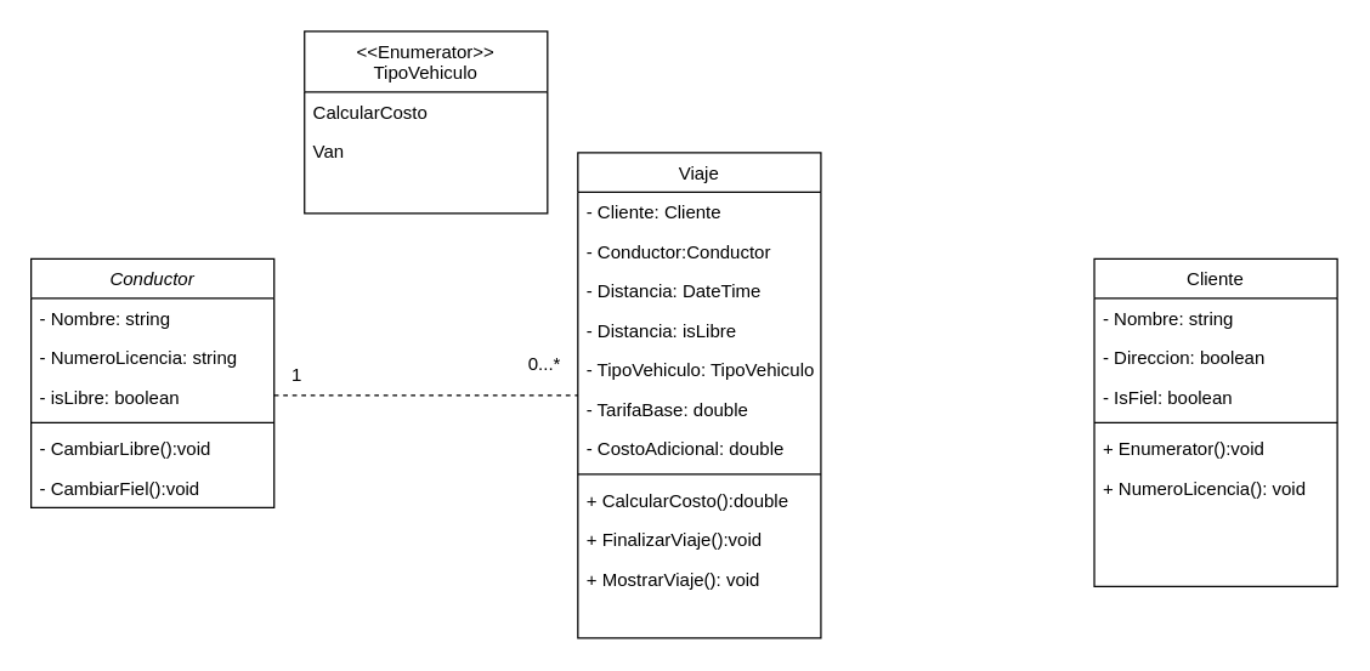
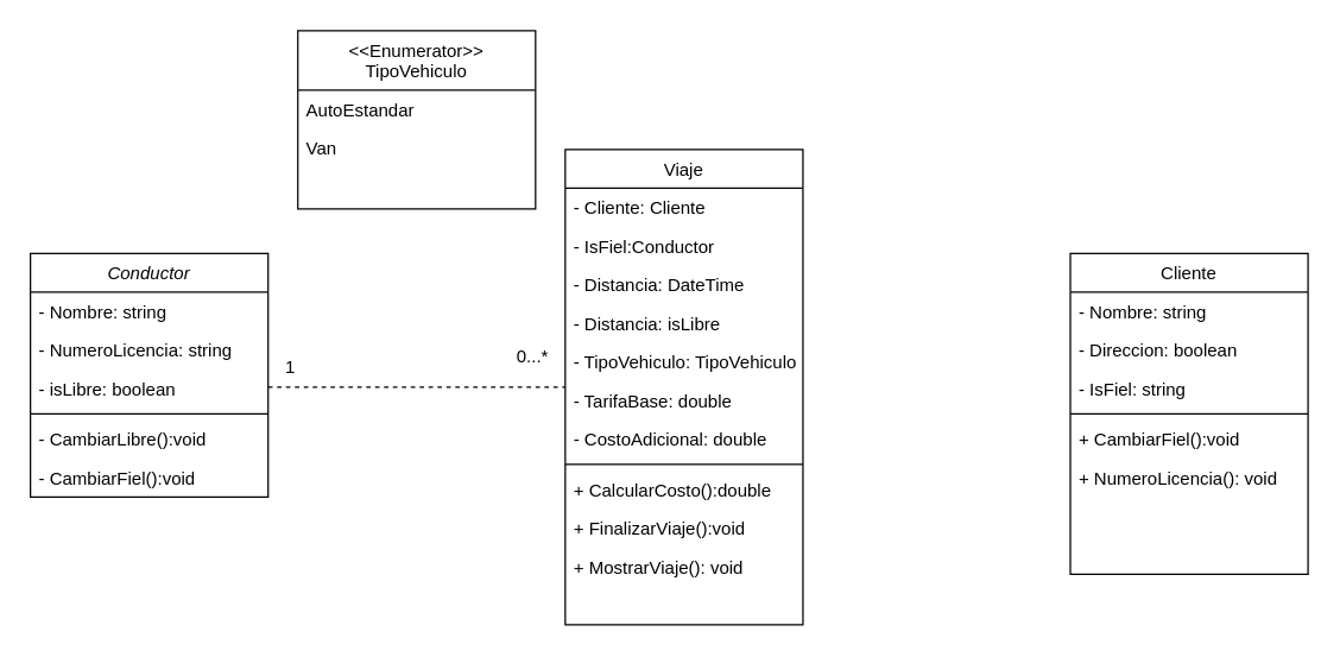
  <mxCell id="0" />
  <mxCell id="1" parent="0" />
  <mxCell id="2" value="&lt;&lt;Enumerator&gt;&gt;&#10;TipoVehiculo" style="swimlane;fontStyle=0;align=center;verticalAlign=top;childLayout=stackLayout;horizontal=1;startSize=40;horizontalStack=0;resizeParent=1;resizeLast=0;collapsible=1;marginBottom=0;rounded=0;shadow=0;strokeWidth=1;" vertex="1" parent="1"><mxGeometry x="200" y="20" width="160" height="120" as="geometry"><mxRectangle x="550" y="140" width="160" height="26" as="alternateBounds" /></mxGeometry></mxCell>
- <mxCell id="3" value="CalcularCosto" style="text;align=left;verticalAlign=top;spacingLeft=4;spacingRight=4;overflow=hidden;rotatable=0;points=[[0,0.5],[1,0.5]];portConstraint=eastwest;" vertex="1" parent="2"><mxGeometry y="40" width="160" height="26" as="geometry" /></mxCell>
+ <mxCell id="3" value="AutoEstandar" style="text;align=left;verticalAlign=top;spacingLeft=4;spacingRight=4;overflow=hidden;rotatable=0;points=[[0,0.5],[1,0.5]];portConstraint=eastwest;" vertex="1" parent="2"><mxGeometry y="40" width="160" height="26" as="geometry" /></mxCell>
  <mxCell id="4" value="Van" style="text;align=left;verticalAlign=top;spacingLeft=4;spacingRight=4;overflow=hidden;rotatable=0;points=[[0,0.5],[1,0.5]];portConstraint=eastwest;" vertex="1" parent="2"><mxGeometry y="66" width="160" height="26" as="geometry" /></mxCell>
  <mxCell id="5" value="Conductor" style="swimlane;fontStyle=2;align=center;verticalAlign=top;childLayout=stackLayout;horizontal=1;startSize=26;horizontalStack=0;resizeParent=1;resizeLast=0;collapsible=1;marginBottom=0;rounded=0;shadow=0;strokeWidth=1;" vertex="1" parent="1"><mxGeometry x="20" width="160" height="164" as="geometry" y="170"><mxRectangle x="230" y="140" width="160" height="26" as="alternateBounds" /></mxGeometry></mxCell>
  <mxCell id="6" value="- Nombre: string" style="text;align=left;verticalAlign=top;spacingLeft=4;spacingRight=4;overflow=hidden;rotatable=0;points=[[0,0.5],[1,0.5]];portConstraint=eastwest;" vertex="1" parent="5"><mxGeometry y="26" width="160" height="26" as="geometry" /></mxCell>
  <mxCell id="7" value="- NumeroLicencia: string" style="text;align=left;verticalAlign=top;spacingLeft=4;spacingRight=4;overflow=hidden;rotatable=0;points=[[0,0.5],[1,0.5]];portConstraint=eastwest;rounded=0;shadow=0;html=0;" vertex="1" parent="5"><mxGeometry y="52" width="160" height="26" as="geometry" /></mxCell>
  <mxCell id="8" value="- isLibre: boolean" style="text;align=left;verticalAlign=top;spacingLeft=4;spacingRight=4;overflow=hidden;rotatable=0;points=[[0,0.5],[1,0.5]];portConstraint=eastwest;rounded=0;shadow=0;html=0;" vertex="1" parent="5"><mxGeometry y="78" width="160" height="26" as="geometry" /></mxCell>
  <mxCell id="9" value="" style="line;html=1;strokeWidth=1;align=left;verticalAlign=middle;spacingTop=-1;spacingLeft=3;spacingRight=3;rotatable=0;labelPosition=right;points=[];portConstraint=eastwest;" vertex="1" parent="5"><mxGeometry y="104" width="160" height="8" as="geometry" /></mxCell>
  <mxCell id="10" value="- CambiarLibre():void" style="text;align=left;verticalAlign=top;spacingLeft=4;spacingRight=4;overflow=hidden;rotatable=0;points=[[0,0.5],[1,0.5]];portConstraint=eastwest;" vertex="1" parent="5"><mxGeometry y="112" width="160" height="26" as="geometry" /></mxCell>
  <mxCell id="11" value="- CambiarFiel():void" style="text;align=left;verticalAlign=top;spacingLeft=4;spacingRight=4;overflow=hidden;rotatable=0;points=[[0,0.5],[1,0.5]];portConstraint=eastwest;" vertex="1" parent="5"><mxGeometry y="138" width="160" height="26" as="geometry" /></mxCell>
  <mxCell id="12" value="Cliente" style="swimlane;fontStyle=0;align=center;verticalAlign=top;childLayout=stackLayout;horizontal=1;startSize=26;horizontalStack=0;resizeParent=1;resizeLast=0;collapsible=1;marginBottom=0;rounded=0;shadow=0;strokeWidth=1;" vertex="1" parent="1"><mxGeometry x="720" width="160" height="216" as="geometry" y="170"><mxRectangle x="550" y="140" width="160" height="26" as="alternateBounds" /></mxGeometry></mxCell>
  <mxCell id="13" value="- Nombre: string" style="text;align=left;verticalAlign=top;spacingLeft=4;spacingRight=4;overflow=hidden;rotatable=0;points=[[0,0.5],[1,0.5]];portConstraint=eastwest;" vertex="1" parent="12"><mxGeometry y="26" width="160" height="26" as="geometry" /></mxCell>
  <mxCell id="14" value="- Direccion: boolean" style="text;align=left;verticalAlign=top;spacingLeft=4;spacingRight=4;overflow=hidden;rotatable=0;points=[[0,0.5],[1,0.5]];portConstraint=eastwest;rounded=0;shadow=0;html=0;" vertex="1" parent="12"><mxGeometry y="52" width="160" height="26" as="geometry" /></mxCell>
- <mxCell id="15" value="- IsFiel: boolean" style="text;align=left;verticalAlign=top;spacingLeft=4;spacingRight=4;overflow=hidden;rotatable=0;points=[[0,0.5],[1,0.5]];portConstraint=eastwest;rounded=0;shadow=0;html=0;" vertex="1" parent="12"><mxGeometry y="78" width="160" height="26" as="geometry" /></mxCell>
+ <mxCell id="15" value="- IsFiel: string" style="text;align=left;verticalAlign=top;spacingLeft=4;spacingRight=4;overflow=hidden;rotatable=0;points=[[0,0.5],[1,0.5]];portConstraint=eastwest;rounded=0;shadow=0;html=0;" vertex="1" parent="12"><mxGeometry y="78" width="160" height="26" as="geometry" /></mxCell>
  <mxCell id="16" value="" style="line;html=1;strokeWidth=1;align=left;verticalAlign=middle;spacingTop=-1;spacingLeft=3;spacingRight=3;rotatable=0;labelPosition=right;points=[];portConstraint=eastwest;" vertex="1" parent="12"><mxGeometry y="104" width="160" height="8" as="geometry" /></mxCell>
- <mxCell id="17" value="+ Enumerator():void" style="text;align=left;verticalAlign=top;spacingLeft=4;spacingRight=4;overflow=hidden;rotatable=0;points=[[0,0.5],[1,0.5]];portConstraint=eastwest;" vertex="1" parent="12"><mxGeometry y="112" width="160" height="26" as="geometry" /></mxCell>
+ <mxCell id="17" value="+ CambiarFiel():void" style="text;align=left;verticalAlign=top;spacingLeft=4;spacingRight=4;overflow=hidden;rotatable=0;points=[[0,0.5],[1,0.5]];portConstraint=eastwest;" vertex="1" parent="12"><mxGeometry y="112" width="160" height="26" as="geometry" /></mxCell>
  <mxCell id="18" value="+ NumeroLicencia(): void" style="text;align=left;verticalAlign=top;spacingLeft=4;spacingRight=4;overflow=hidden;rotatable=0;points=[[0,0.5],[1,0.5]];portConstraint=eastwest;" vertex="1" parent="12"><mxGeometry y="138" width="160" height="26" as="geometry" /></mxCell>
  <mxCell id="19" value="" style="endArrow=none;shadow=0;strokeWidth=1;rounded=0;curved=0;endFill=0;edgeStyle=elbowEdgeStyle;elbow=vertical;dashed=1;" edge="1" parent="1" source="5" target="22"><mxGeometry x="0.5" y="41" relative="1" as="geometry"><mxPoint x="200" y="300.03" as="sourcePoint" /><mxPoint x="328" y="300.03" as="targetPoint" /><mxPoint x="-40" y="32" as="offset" /><Array as="points"><mxPoint x="290" y="260" /></Array></mxGeometry></mxCell>
  <mxCell id="20" value="1" style="resizable=0;align=left;verticalAlign=bottom;labelBackgroundColor=none;fontSize=12;" connectable="0" vertex="1" parent="19"><mxGeometry x="-1" relative="1" as="geometry"><mxPoint x="10" y="-5" as="offset" /></mxGeometry></mxCell>
  <mxCell id="21" value="0...*" style="resizable=0;align=right;verticalAlign=bottom;labelBackgroundColor=none;fontSize=12;" connectable="0" vertex="1" parent="19"><mxGeometry x="1" relative="1" as="geometry"><mxPoint x="-10" y="-12" as="offset" /></mxGeometry></mxCell>
  <mxCell id="22" value="Viaje" style="swimlane;fontStyle=0;align=center;verticalAlign=top;childLayout=stackLayout;horizontal=1;startSize=26;horizontalStack=0;resizeParent=1;resizeLast=0;collapsible=1;marginBottom=0;rounded=0;shadow=0;strokeWidth=1;" vertex="1" parent="1"><mxGeometry x="380" y="100" width="160" height="320" as="geometry"><mxRectangle x="550" y="140" width="160" height="26" as="alternateBounds" /></mxGeometry></mxCell>
  <mxCell id="23" value="- Cliente: Cliente" style="text;align=left;verticalAlign=top;spacingLeft=4;spacingRight=4;overflow=hidden;rotatable=0;points=[[0,0.5],[1,0.5]];portConstraint=eastwest;" vertex="1" parent="22"><mxGeometry y="26" width="160" height="26" as="geometry" /></mxCell>
- <mxCell id="24" value="- Conductor:Conductor" style="text;align=left;verticalAlign=top;spacingLeft=4;spacingRight=4;overflow=hidden;rotatable=0;points=[[0,0.5],[1,0.5]];portConstraint=eastwest;rounded=0;shadow=0;html=0;" vertex="1" parent="22"><mxGeometry y="52" width="160" height="26" as="geometry" /></mxCell>
+ <mxCell id="24" value="- IsFiel:Conductor" style="text;align=left;verticalAlign=top;spacingLeft=4;spacingRight=4;overflow=hidden;rotatable=0;points=[[0,0.5],[1,0.5]];portConstraint=eastwest;rounded=0;shadow=0;html=0;" vertex="1" parent="22"><mxGeometry y="52" width="160" height="26" as="geometry" /></mxCell>
  <mxCell id="25" value="- Distancia: DateTime" style="text;align=left;verticalAlign=top;spacingLeft=4;spacingRight=4;overflow=hidden;rotatable=0;points=[[0,0.5],[1,0.5]];portConstraint=eastwest;" vertex="1" parent="22"><mxGeometry y="78" width="160" height="26" as="geometry" /></mxCell>
  <mxCell id="26" value="- Distancia: isLibre" style="text;align=left;verticalAlign=top;spacingLeft=4;spacingRight=4;overflow=hidden;rotatable=0;points=[[0,0.5],[1,0.5]];portConstraint=eastwest;rounded=0;shadow=0;html=0;" vertex="1" parent="22"><mxGeometry y="104" width="160" height="26" as="geometry" /></mxCell>
  <mxCell id="27" value="- TipoVehiculo: TipoVehiculo" style="text;align=left;verticalAlign=top;spacingLeft=4;spacingRight=4;overflow=hidden;rotatable=0;points=[[0,0.5],[1,0.5]];portConstraint=eastwest;rounded=0;shadow=0;html=0;" vertex="1" parent="22"><mxGeometry y="130" width="160" height="26" as="geometry" /></mxCell>
  <mxCell id="28" value="- TarifaBase: double" style="text;align=left;verticalAlign=top;spacingLeft=4;spacingRight=4;overflow=hidden;rotatable=0;points=[[0,0.5],[1,0.5]];portConstraint=eastwest;rounded=0;shadow=0;html=0;" vertex="1" parent="22"><mxGeometry y="156" width="160" height="26" as="geometry" /></mxCell>
  <mxCell id="29" value="- CostoAdicional: double" style="text;align=left;verticalAlign=top;spacingLeft=4;spacingRight=4;overflow=hidden;rotatable=0;points=[[0,0.5],[1,0.5]];portConstraint=eastwest;rounded=0;shadow=0;html=0;" vertex="1" parent="22"><mxGeometry y="182" width="160" height="26" as="geometry" /></mxCell>
  <mxCell id="30" value="" style="line;html=1;strokeWidth=1;align=left;verticalAlign=middle;spacingTop=-1;spacingLeft=3;spacingRight=3;rotatable=0;labelPosition=right;points=[];portConstraint=eastwest;" vertex="1" parent="22"><mxGeometry y="208" width="160" height="8" as="geometry" /></mxCell>
  <mxCell id="31" value="+ CalcularCosto():double" style="text;align=left;verticalAlign=top;spacingLeft=4;spacingRight=4;overflow=hidden;rotatable=0;points=[[0,0.5],[1,0.5]];portConstraint=eastwest;" vertex="1" parent="22"><mxGeometry y="216" width="160" height="26" as="geometry" /></mxCell>
  <mxCell id="32" value="+ FinalizarViaje():void" style="text;align=left;verticalAlign=top;spacingLeft=4;spacingRight=4;overflow=hidden;rotatable=0;points=[[0,0.5],[1,0.5]];portConstraint=eastwest;" vertex="1" parent="22"><mxGeometry y="242" width="160" height="26" as="geometry" /></mxCell>
  <mxCell id="33" value="+ MostrarViaje(): void" style="text;align=left;verticalAlign=top;spacingLeft=4;spacingRight=4;overflow=hidden;rotatable=0;points=[[0,0.5],[1,0.5]];portConstraint=eastwest;" vertex="1" parent="22"><mxGeometry y="268" width="160" height="26" as="geometry" /></mxCell>
